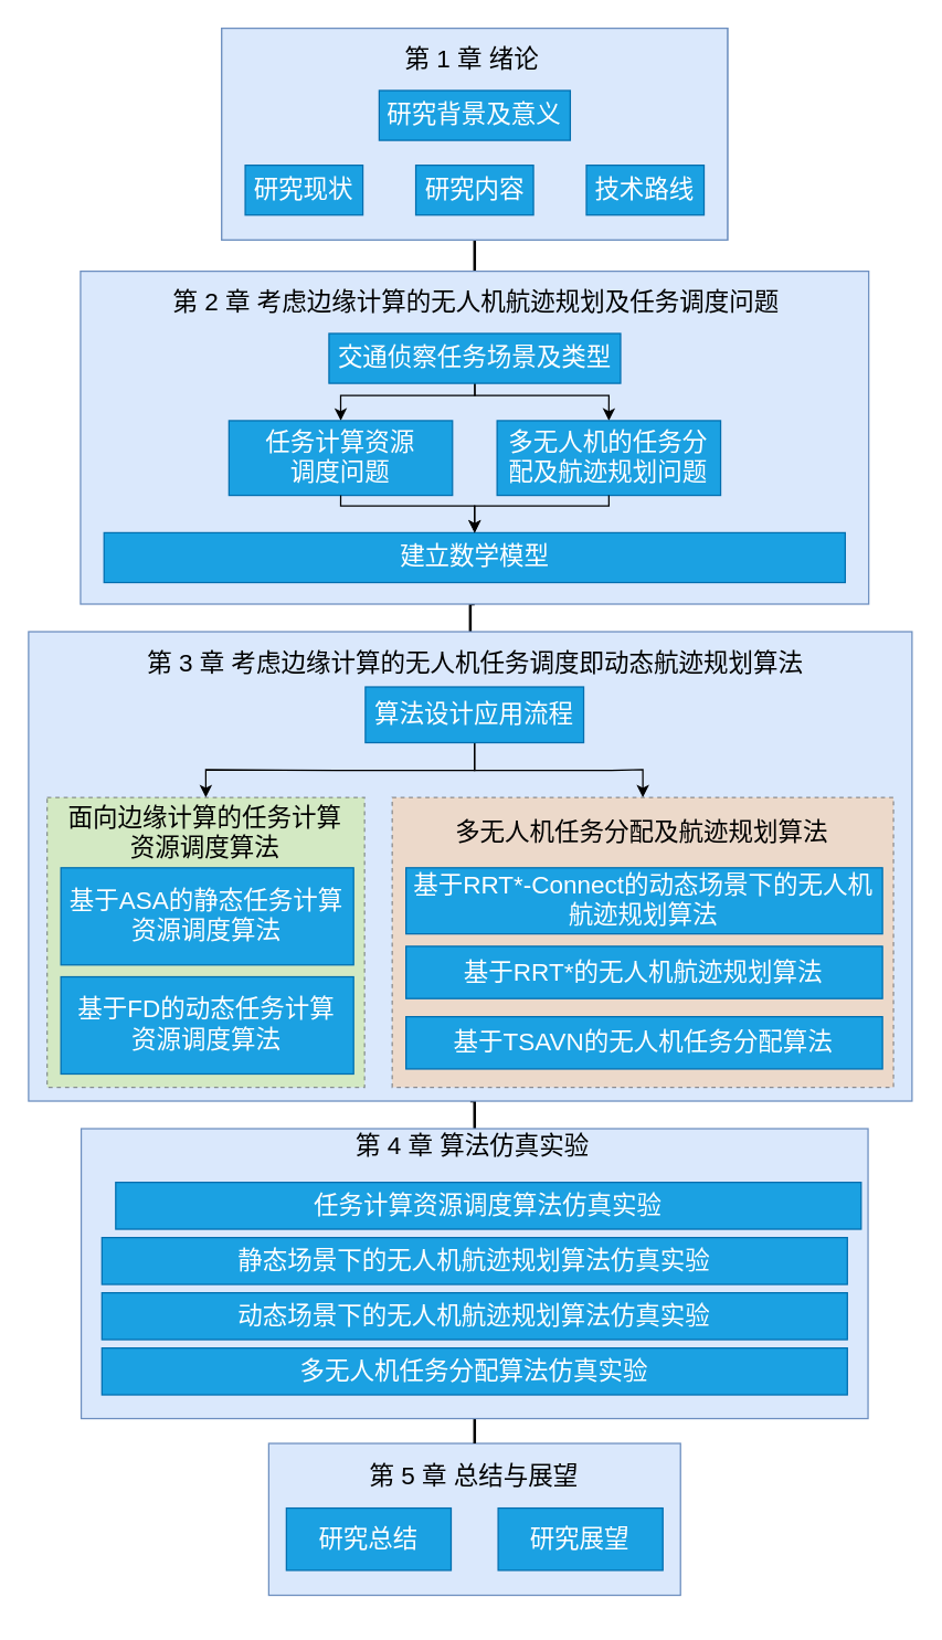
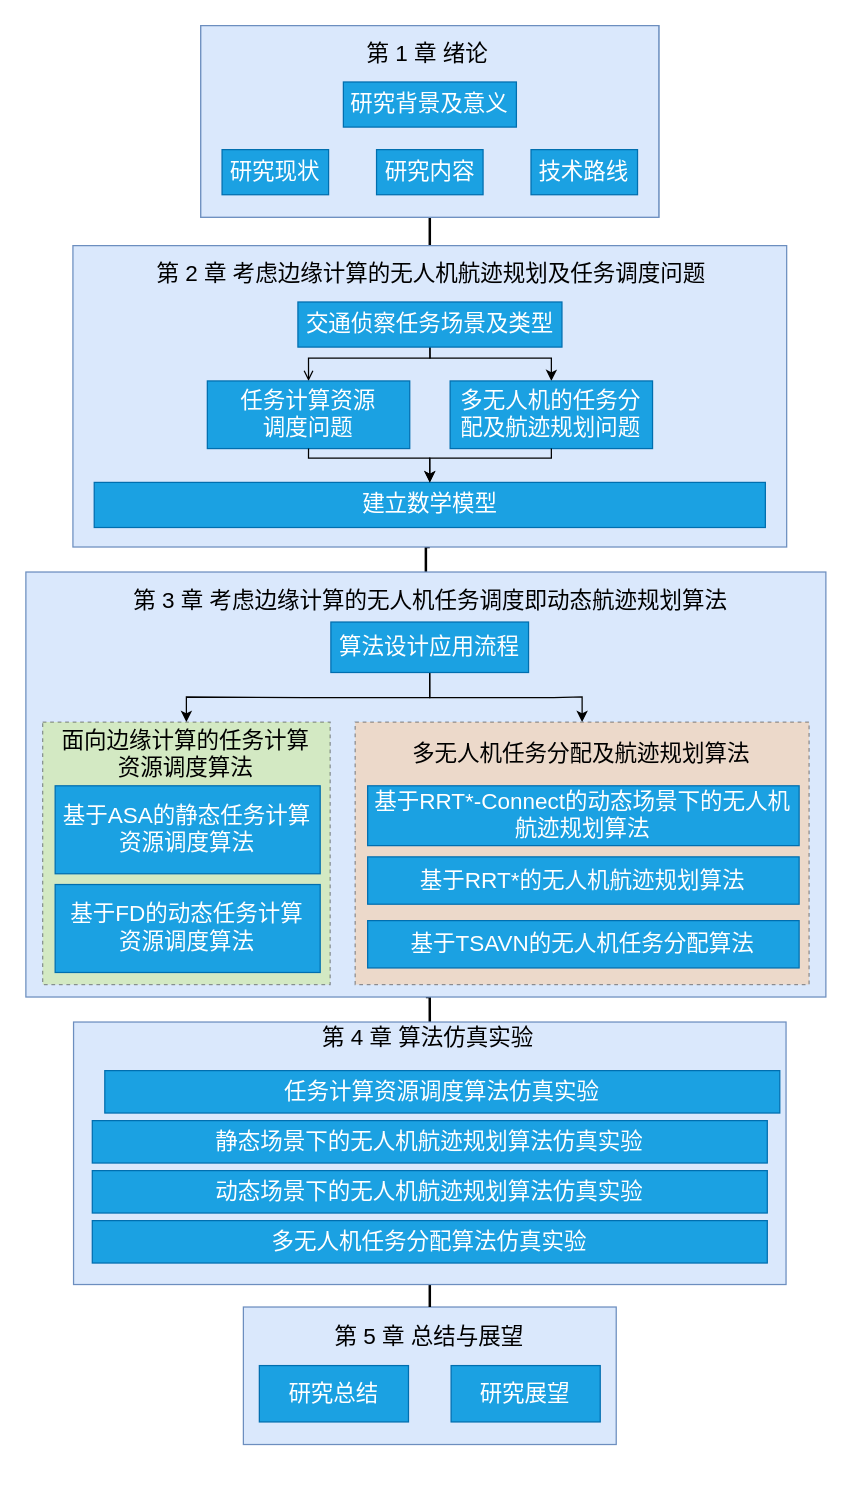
  <mxCell id="0" />
  <mxCell id="1" parent="0" />
  <mxCell id="2" style="edgeStyle=orthogonalEdgeStyle;rounded=0;orthogonalLoop=1;jettySize=auto;html=1;exitX=0.5;exitY=1;exitDx=0;exitDy=0;entryX=0.5;entryY=0;entryDx=0;entryDy=0;fontSize=18;endArrow=none;endFill=0;strokeColor=default;strokeWidth=2;" parent="1" source="12" target="16" edge="1"><mxGeometry relative="1" as="geometry" /></mxCell>
  <mxCell id="3" style="edgeStyle=orthogonalEdgeStyle;rounded=0;orthogonalLoop=1;jettySize=auto;html=1;exitX=0.5;exitY=1;exitDx=0;exitDy=0;entryX=0.5;entryY=0;entryDx=0;entryDy=0;fontSize=18;endArrow=none;endFill=0;strokeColor=default;strokeWidth=2;" parent="1" source="23" target="12" edge="1"><mxGeometry relative="1" as="geometry" /></mxCell>
  <mxCell id="4" style="edgeStyle=orthogonalEdgeStyle;rounded=0;orthogonalLoop=1;jettySize=auto;html=1;exitX=0.5;exitY=1;exitDx=0;exitDy=0;entryX=0.5;entryY=0;entryDx=0;entryDy=0;fontSize=18;strokeWidth=2;endArrow=none;endFill=0;" parent="1" source="30" target="23" edge="1"><mxGeometry relative="1" as="geometry" /></mxCell>
  <mxCell id="5" value="" style="group" parent="1" vertex="1" connectable="0"><mxGeometry x="193.997" y="1045.106" width="298.284" height="120.854" as="geometry" /></mxCell>
  <mxCell id="6" value="&lt;span style=&quot;color: rgba(0 , 0 , 0 , 0) ; font-family: monospace ; font-size: 0px&quot;&gt;%3CmxGraphModel%3E%3Croot%3E%3CmxCell%20id%3D%220%22%2F%3E%3CmxCell%20id%3D%221%22%20parent%3D%220%22%2F%3E%3CmxCell%20id%3D%222%22%20value%3D%22%22%20style%3D%22group%22%20vertex%3D%221%22%20connectable%3D%220%22%20parent%3D%221%22%3E%3CmxGeometry%20x%3D%22230%22%20y%3D%221050%22%20width%3D%22350%22%20height%3D%22134%22%20as%3D%22geometry%22%2F%3E%3C%2FmxCell%3E%3CmxCell%20id%3D%223%22%20value%3D%22%22%20style%3D%22rounded%3D0%3BwhiteSpace%3Dwrap%3Bhtml%3D1%3BfontSize%3D18%3BfillColor%3D%23dae8fc%3BstrokeColor%3D%236c8ebf%3B%22%20vertex%3D%221%22%20parent%3D%222%22%3E%3CmxGeometry%20width%3D%22350%22%20height%3D%22134%22%20as%3D%22geometry%22%2F%3E%3C%2FmxCell%3E%3CmxCell%20id%3D%224%22%20value%3D%22%E7%AC%AC8%E7%AB%A0%20%E7%BB%93%E8%AE%BA%E4%B8%8E%E5%B1%95%E6%9C%9B%22%20style%3D%22text%3Bhtml%3D1%3BstrokeColor%3Dnone%3BfillColor%3Dnone%3Balign%3Dcenter%3BverticalAlign%3Dmiddle%3BwhiteSpace%3Dwrap%3Brounded%3D0%3BfontSize%3D18%3B%22%20vertex%3D%221%22%20parent%3D%222%22%3E%3CmxGeometry%20x%3D%2287%22%20y%3D%2211%22%20width%3D%22181%22%20height%3D%2230%22%20as%3D%22geometry%22%2F%3E%3C%2FmxCell%3E%3CmxCell%20id%3D%225%22%20value%3D%22%E7%A0%94%E7%A9%B6%E7%BB%93%E8%AE%BA%22%20style%3D%22rounded%3D0%3BwhiteSpace%3Dwrap%3Bhtml%3D1%3BfontSize%3D18%3BfillColor%3D%231ba1e2%3BstrokeColor%3D%23006EAF%3BfontColor%3D%23ffffff%3Bspacing%3D6%3B%22%20vertex%3D%221%22%20parent%3D%222%22%3E%3CmxGeometry%20x%3D%2216.5%22%20y%3D%2264%22%20width%3D%22140%22%20height%3D%2250%22%20as%3D%22geometry%22%2F%3E%3C%2FmxCell%3E%3CmxCell%20id%3D%226%22%20value%3D%22%E7%A0%94%E7%A9%B6%E5%B1%95%E6%9C%9B%22%20style%3D%22rounded%3D0%3BwhiteSpace%3Dwrap%3Bhtml%3D1%3BfontSize%3D18%3BfillColor%3D%231ba1e2%3BstrokeColor%3D%23006EAF%3BfontColor%3D%23ffffff%3Bspacing%3D6%3B%22%20vertex%3D%221%22%20parent%3D%222%22%3E%3CmxGeometry%20x%3D%22196.5%22%20y%3D%2264%22%20width%3D%22140%22%20height%3D%2250%22%20as%3D%22geometry%22%2F%3E%3C%2FmxCell%3E%3C%2Froot%3E%3C%2FmxGraphModel%3E&lt;/span&gt;" style="rounded=0;whiteSpace=wrap;html=1;fontSize=18;fillColor=#dae8fc;strokeColor=#6c8ebf;" parent="5" vertex="1"><mxGeometry width="298.28" height="110" as="geometry" /></mxCell>
  <mxCell id="7" value="第 5 章 总结与展望" style="text;html=1;strokeColor=none;fillColor=none;align=center;verticalAlign=middle;whiteSpace=wrap;rounded=0;fontSize=18;" parent="5" vertex="1"><mxGeometry x="70.14" y="9.92" width="157.99" height="27.06" as="geometry" /></mxCell>
  <mxCell id="8" value="研究总结" style="rounded=0;whiteSpace=wrap;html=1;fontSize=18;fillColor=#1ba1e2;strokeColor=#006EAF;fontColor=#ffffff;spacing=6;" parent="5" vertex="1"><mxGeometry x="12.782" y="46.852" width="119.313" height="45.095" as="geometry" /></mxCell>
  <mxCell id="9" value="研究展望" style="rounded=0;whiteSpace=wrap;html=1;fontSize=18;fillColor=#1ba1e2;strokeColor=#006EAF;fontColor=#ffffff;spacing=6;" parent="5" vertex="1"><mxGeometry x="166.185" y="46.852" width="119.313" height="45.095" as="geometry" /></mxCell>
  <mxCell id="10" style="edgeStyle=orthogonalEdgeStyle;rounded=0;orthogonalLoop=1;jettySize=auto;html=1;exitX=0.5;exitY=1;exitDx=0;exitDy=0;entryX=0.5;entryY=0;entryDx=0;entryDy=0;fontSize=18;strokeWidth=2;endArrow=none;endFill=0;" parent="1" source="16" target="6" edge="1"><mxGeometry relative="1" as="geometry" /></mxCell>
  <mxCell id="11" value="第 3 章 优化算法" style="text;html=1;strokeColor=none;fillColor=none;align=center;verticalAlign=middle;whiteSpace=wrap;rounded=0;fontSize=18;" parent="1" vertex="1"><mxGeometry x="272.09" y="473.112" width="142.1" height="48.007" as="geometry" /></mxCell>
  <mxCell id="12" value="" style="rounded=0;whiteSpace=wrap;html=1;fontSize=18;fillColor=#dae8fc;strokeColor=#6c8ebf;" parent="1" vertex="1"><mxGeometry x="20" y="457.11" width="640" height="340.01" as="geometry" /></mxCell>
  <mxCell id="13" style="edgeStyle=orthogonalEdgeStyle;rounded=0;orthogonalLoop=1;jettySize=auto;html=1;exitX=0.5;exitY=1;exitDx=0;exitDy=0;entryX=0.5;entryY=0;entryDx=0;entryDy=0;" parent="1" source="15" target="42" edge="1"><mxGeometry relative="1" as="geometry" /></mxCell>
  <mxCell id="14" style="edgeStyle=orthogonalEdgeStyle;rounded=0;orthogonalLoop=1;jettySize=auto;html=1;exitX=0.5;exitY=1;exitDx=0;exitDy=0;entryX=0.5;entryY=0;entryDx=0;entryDy=0;" parent="1" source="15" target="44" edge="1"><mxGeometry relative="1" as="geometry" /></mxCell>
  <mxCell id="15" value="算法设计应用流程" style="rounded=0;whiteSpace=wrap;html=1;fontSize=18;fillColor=#1ba1e2;strokeColor=#006EAF;fontColor=#ffffff;spacing=6;" parent="1" vertex="1"><mxGeometry x="264" y="497.12" width="158.14" height="40.375" as="geometry" /></mxCell>
  <mxCell id="16" value="" style="rounded=0;whiteSpace=wrap;html=1;fontSize=18;fillColor=#dae8fc;strokeColor=#6c8ebf;" parent="1" vertex="1"><mxGeometry x="58.14" y="817.12" width="570" height="210" as="geometry" /></mxCell>
  <mxCell id="17" value="第 4 章&amp;nbsp;算法仿真实验" style="text;html=1;strokeColor=none;fillColor=none;align=center;verticalAlign=middle;whiteSpace=wrap;rounded=0;fontSize=18;" parent="1" vertex="1"><mxGeometry x="256.14" y="823.67" width="171.99" height="13.13" as="geometry" /></mxCell>
  <mxCell id="18" value="第 3 章 考虑边缘计算的无人机任务调度即动态航迹规划算法" style="text;html=1;strokeColor=none;fillColor=none;align=center;verticalAlign=middle;whiteSpace=wrap;rounded=0;fontSize=18;" parent="1" vertex="1"><mxGeometry x="98" y="473.11" width="492" height="13.13" as="geometry" /></mxCell>
  <mxCell id="19" value="静态场景下的无人机航迹规划算法仿真实验" style="rounded=0;whiteSpace=wrap;html=1;fontSize=18;fillColor=#1ba1e2;strokeColor=#006EAF;fontColor=#ffffff;spacing=6;" parent="1" vertex="1"><mxGeometry x="73.14" y="896" width="540" height="33.92" as="geometry" /></mxCell>
  <mxCell id="20" value="多无人机任务分配算法仿真实验" style="rounded=0;whiteSpace=wrap;html=1;fontSize=18;fillColor=#1ba1e2;strokeColor=#006EAF;fontColor=#ffffff;spacing=6;" parent="1" vertex="1"><mxGeometry x="73.14" y="976" width="540" height="33.92" as="geometry" /></mxCell>
  <mxCell id="21" value="动态场景下的无人机航迹规划算法仿真实验" style="rounded=0;whiteSpace=wrap;html=1;fontSize=18;fillColor=#1ba1e2;strokeColor=#006EAF;fontColor=#ffffff;spacing=6;" parent="1" vertex="1"><mxGeometry x="73.14" y="936" width="540" height="33.92" as="geometry" /></mxCell>
  <mxCell id="22" value="任务计算资源调度算法仿真实验" style="rounded=0;whiteSpace=wrap;html=1;fontSize=18;fillColor=#1ba1e2;strokeColor=#006EAF;fontColor=#ffffff;spacing=6;" parent="1" vertex="1"><mxGeometry x="83.14" y="856" width="540" height="33.92" as="geometry" /></mxCell>
  <mxCell id="23" value="" style="rounded=0;whiteSpace=wrap;html=1;fontSize=18;fillColor=#dae8fc;strokeColor=#6c8ebf;" parent="1" vertex="1"><mxGeometry x="57.64" y="196" width="571" height="241.11" as="geometry" /></mxCell>
  <mxCell id="24" value="第 2 章 考虑边缘计算的无人机航迹规划及任务调度问题" style="text;html=1;strokeColor=none;fillColor=none;align=center;verticalAlign=middle;whiteSpace=wrap;rounded=0;fontSize=18;" parent="1" vertex="1"><mxGeometry x="100.57" y="205.02" width="486.86" height="27.06" as="geometry" /></mxCell>
- <mxCell id="25" style="edgeStyle=orthogonalEdgeStyle;rounded=0;orthogonalLoop=1;jettySize=auto;html=1;exitX=0.5;exitY=1;exitDx=0;exitDy=0;entryX=0.5;entryY=0;entryDx=0;entryDy=0;" edge="1" parent="1" source="27" target="38"><mxGeometry relative="1" as="geometry"><Array as="points"><mxPoint x="343" y="286" /><mxPoint x="246" y="286" /></Array></mxGeometry></mxCell>
+ <mxCell id="25" style="edgeStyle=orthogonalEdgeStyle;rounded=0;orthogonalLoop=1;jettySize=auto;html=1;exitX=0.5;exitY=1;exitDx=0;exitDy=0;entryX=0.5;entryY=0;entryDx=0;entryDy=0;endArrow=open;" edge="1" parent="1" source="27" target="38"><mxGeometry relative="1" as="geometry"><Array as="points"><mxPoint x="343" y="286" /><mxPoint x="246" y="286" /></Array></mxGeometry></mxCell>
  <mxCell id="26" style="edgeStyle=orthogonalEdgeStyle;rounded=0;orthogonalLoop=1;jettySize=auto;html=1;exitX=0.5;exitY=1;exitDx=0;exitDy=0;entryX=0.5;entryY=0;entryDx=0;entryDy=0;" edge="1" parent="1" source="27" target="37"><mxGeometry relative="1" as="geometry"><Array as="points"><mxPoint x="343" y="286" /><mxPoint x="440" y="286" /></Array></mxGeometry></mxCell>
  <mxCell id="27" value="交通侦察任务场景及类型" style="rounded=0;whiteSpace=wrap;html=1;fontSize=18;fillColor=#1ba1e2;strokeColor=#006EAF;fontColor=#ffffff;" parent="1" vertex="1"><mxGeometry x="237.639" y="241.09" width="211.23" height="36.08" as="geometry" /></mxCell>
  <mxCell id="28" value="建立数学模型" style="rounded=0;whiteSpace=wrap;html=1;fontSize=18;fillColor=#1ba1e2;strokeColor=#006EAF;fontColor=#ffffff;" parent="1" vertex="1"><mxGeometry x="74.684" y="385.417" width="536.91" height="36.076" as="geometry" /></mxCell>
  <mxCell id="29" value="" style="group;fillColor=#dae8fc;strokeColor=#6c8ebf;container=0;" parent="1" vertex="1" connectable="0"><mxGeometry x="159.907" y="20" width="366.463" height="153.323" as="geometry" /></mxCell>
  <mxCell id="30" value="" style="rounded=0;whiteSpace=wrap;html=1;fontSize=18;fillColor=#dae8fc;strokeColor=#6c8ebf;" parent="1" vertex="1"><mxGeometry x="159.907" y="20" width="366.463" height="153.323" as="geometry" /></mxCell>
  <mxCell id="31" value="研究背景及意义" style="rounded=0;whiteSpace=wrap;html=1;fontSize=18;fillColor=#1ba1e2;fontColor=#ffffff;strokeColor=#006EAF;" parent="1" vertex="1"><mxGeometry x="273.999" y="65.09" width="138.42" height="36.08" as="geometry" /></mxCell>
  <mxCell id="32" value="第 1 章 绪论" style="text;html=1;strokeColor=none;fillColor=none;align=center;verticalAlign=middle;whiteSpace=wrap;rounded=0;fontSize=18;" parent="1" vertex="1"><mxGeometry x="286.449" y="29.02" width="111.37" height="27.06" as="geometry" /></mxCell>
  <mxCell id="33" value="研究现状" style="rounded=0;whiteSpace=wrap;html=1;fontSize=18;fillColor=#1ba1e2;strokeColor=#006EAF;fontColor=#ffffff;" parent="1" vertex="1"><mxGeometry x="176.952" y="119.209" width="85.224" height="36.076" as="geometry" /></mxCell>
  <mxCell id="34" value="研究内容" style="rounded=0;whiteSpace=wrap;html=1;fontSize=18;fillColor=#1ba1e2;strokeColor=#006EAF;fontColor=#ffffff;" parent="1" vertex="1"><mxGeometry x="300.527" y="119.209" width="85.224" height="36.076" as="geometry" /></mxCell>
  <mxCell id="35" value="技术路线" style="rounded=0;whiteSpace=wrap;html=1;fontSize=18;fillColor=#1ba1e2;strokeColor=#006EAF;fontColor=#ffffff;" parent="1" vertex="1"><mxGeometry x="424.101" y="119.209" width="85.224" height="36.076" as="geometry" /></mxCell>
  <mxCell id="36" value="" style="group" vertex="1" connectable="0" parent="1"><mxGeometry x="165.169" y="304.246" width="356.171" height="54.114" as="geometry" /></mxCell>
  <mxCell id="37" value="多无人机的任务分配及航迹规划问题" style="rounded=0;whiteSpace=wrap;html=1;fontSize=18;fillColor=#1ba1e2;strokeColor=#006EAF;fontColor=#ffffff;spacing=6;" parent="36" vertex="1"><mxGeometry x="194.245" width="161.925" height="54.114" as="geometry" /></mxCell>
  <mxCell id="38" value="任务计算资源&lt;br&gt;调度问题" style="rounded=0;whiteSpace=wrap;html=1;fontSize=18;fillColor=#1ba1e2;strokeColor=#006EAF;fontColor=#ffffff;spacing=6;" parent="36" vertex="1"><mxGeometry width="161.925" height="54.114" as="geometry" /></mxCell>
  <mxCell id="39" style="edgeStyle=orthogonalEdgeStyle;rounded=0;orthogonalLoop=1;jettySize=auto;html=1;exitX=0.5;exitY=1;exitDx=0;exitDy=0;entryX=0.5;entryY=0;entryDx=0;entryDy=0;" edge="1" parent="1" source="38" target="28"><mxGeometry relative="1" as="geometry"><Array as="points"><mxPoint x="246" y="366" /><mxPoint x="343" y="366" /></Array></mxGeometry></mxCell>
  <mxCell id="40" style="edgeStyle=orthogonalEdgeStyle;rounded=0;orthogonalLoop=1;jettySize=auto;html=1;exitX=0.5;exitY=1;exitDx=0;exitDy=0;entryX=0.5;entryY=0;entryDx=0;entryDy=0;" edge="1" parent="1" source="37" target="28"><mxGeometry relative="1" as="geometry"><Array as="points"><mxPoint x="440" y="366" /><mxPoint x="343" y="366" /></Array></mxGeometry></mxCell>
  <mxCell id="41" value="" style="group" vertex="1" connectable="0" parent="1"><mxGeometry x="33.43" y="577.12" width="613.14" height="209.99" as="geometry" /></mxCell>
  <mxCell id="42" value="" style="rounded=0;whiteSpace=wrap;html=1;fillColor=#ffcc99;strokeColor=#36393d;dashed=1;opacity=50;" parent="41" vertex="1"><mxGeometry x="250" width="363.14" height="209.99" as="geometry" /></mxCell>
  <mxCell id="43" value="多无人机任务分配及航迹规划算法" style="text;html=1;strokeColor=none;fillColor=none;align=center;verticalAlign=middle;whiteSpace=wrap;rounded=0;fontSize=18;" parent="41" vertex="1"><mxGeometry x="252.965" width="357.21" height="51.01" as="geometry" /></mxCell>
  <mxCell id="44" value="" style="rounded=0;whiteSpace=wrap;html=1;fillColor=#cdeb8b;strokeColor=#36393d;dashed=1;opacity=50;" parent="41" vertex="1"><mxGeometry width="230" height="209.99" as="geometry" /></mxCell>
  <mxCell id="45" value="面向边缘计算的任务计算资源调度算法" style="text;html=1;strokeColor=none;fillColor=none;align=center;verticalAlign=middle;whiteSpace=wrap;rounded=0;fontSize=18;" parent="41" vertex="1"><mxGeometry x="7.965" width="214.07" height="51.01" as="geometry" /></mxCell>
  <mxCell id="46" value="基于RRT*-Connect的动态场景下的无人机航迹规划算法" style="rounded=0;whiteSpace=wrap;html=1;fontSize=18;fillColor=#1ba1e2;strokeColor=#006EAF;fontColor=#ffffff;spacing=6;" parent="41" vertex="1"><mxGeometry x="260" y="51.02" width="345.17" height="47.86" as="geometry" /></mxCell>
  <mxCell id="47" value="基于TSAVN的无人机任务分配算法" style="rounded=0;whiteSpace=wrap;html=1;fontSize=18;fillColor=#1ba1e2;strokeColor=#006EAF;fontColor=#ffffff;spacing=6;" parent="41" vertex="1"><mxGeometry x="260" y="158.88" width="345.17" height="37.86" as="geometry" /></mxCell>
  <mxCell id="48" value="基于ASA的静态任务计算资源调度算法" style="rounded=0;whiteSpace=wrap;html=1;fontSize=18;fillColor=#1ba1e2;strokeColor=#006EAF;fontColor=#ffffff;spacing=6;" parent="41" vertex="1"><mxGeometry x="10" y="51.02" width="212.03" height="70.37" as="geometry" /></mxCell>
  <mxCell id="49" value="基于FD的动态任务计算资源调度算法" style="rounded=0;whiteSpace=wrap;html=1;fontSize=18;fillColor=#1ba1e2;strokeColor=#006EAF;fontColor=#ffffff;spacing=6;" parent="41" vertex="1"><mxGeometry x="10" y="130" width="212.03" height="70.37" as="geometry" /></mxCell>
  <mxCell id="50" value="基于RRT*的无人机航迹规划算法" style="rounded=0;whiteSpace=wrap;html=1;fontSize=18;fillColor=#1ba1e2;strokeColor=#006EAF;fontColor=#ffffff;spacing=6;" vertex="1" parent="41"><mxGeometry x="260" y="107.88" width="345.17" height="37.86" as="geometry" /></mxCell>
